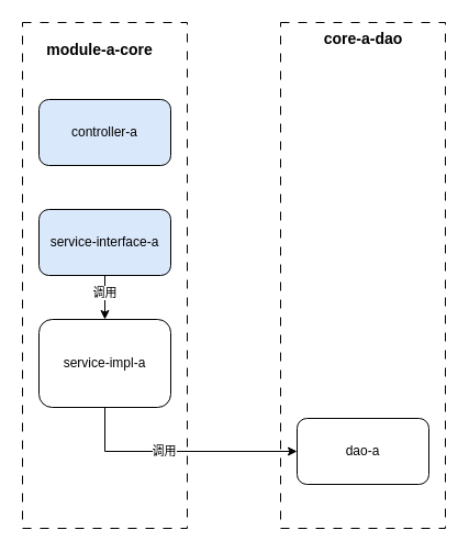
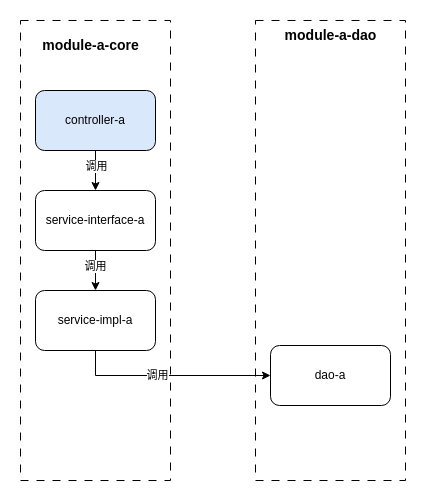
  <mxCell id="0" />
  <mxCell id="1" parent="0" />
  <mxCell id="2" value="" style="rounded=0;whiteSpace=wrap;html=1;dashed=1;dashPattern=8 8;" vertex="1" parent="1"><mxGeometry x="255" y="20" width="150" height="460" as="geometry" /></mxCell>
  <mxCell id="3" value="" style="rounded=0;whiteSpace=wrap;html=1;dashed=1;dashPattern=8 8;" parent="1" vertex="1"><mxGeometry x="20" y="20" width="150" height="460" as="geometry" /></mxCell>
+ <mxCell id="4" style="edgeStyle=orthogonalEdgeStyle;rounded=0;orthogonalLoop=1;jettySize=auto;html=1;exitX=0.5;exitY=1;exitDx=0;exitDy=0;" parent="1" source="6" target="9" edge="1"><mxGeometry relative="1" as="geometry" /></mxCell>
+ <mxCell id="5" value="调用" style="edgeLabel;html=1;align=center;verticalAlign=middle;resizable=0;points=[];" parent="4" vertex="1" connectable="0"><mxGeometry x="-0.226" relative="1" as="geometry"><mxPoint as="offset" /></mxGeometry></mxCell>
  <mxCell id="6" value="&lt;span style=&quot;background-color: transparent; color: light-dark(rgb(0, 0, 0), rgb(255, 255, 255));&quot;&gt;controller-a&lt;/span&gt;" style="rounded=1;whiteSpace=wrap;html=1;fillColor=#dae8fc;" parent="1" vertex="1"><mxGeometry x="35" y="90" width="120" height="60" as="geometry" /></mxCell>
  <mxCell id="7" style="edgeStyle=orthogonalEdgeStyle;rounded=0;orthogonalLoop=1;jettySize=auto;html=1;exitX=0.5;exitY=1;exitDx=0;exitDy=0;" parent="1" source="9" target="12" edge="1"><mxGeometry relative="1" as="geometry" /></mxCell>
  <mxCell id="8" value="调用" style="edgeLabel;html=1;align=center;verticalAlign=middle;resizable=0;points=[];" parent="7" vertex="1" connectable="0"><mxGeometry x="-0.226" y="-1" relative="1" as="geometry"><mxPoint as="offset" /></mxGeometry></mxCell>
- <mxCell id="9" value="&lt;span style=&quot;background-color: transparent; color: light-dark(rgb(0, 0, 0), rgb(255, 255, 255));&quot;&gt;service-&lt;/span&gt;&lt;span style=&quot;background-color: transparent; color: light-dark(rgb(0, 0, 0), rgb(255, 255, 255));&quot;&gt;interface-a&lt;/span&gt;" style="rounded=1;whiteSpace=wrap;html=1;fillColor=#dae8fc;" parent="1" vertex="1"><mxGeometry x="35" y="190" width="120" height="60" as="geometry" /></mxCell>
+ <mxCell id="9" value="&lt;span style=&quot;background-color: transparent; color: light-dark(rgb(0, 0, 0), rgb(255, 255, 255));&quot;&gt;service-&lt;/span&gt;&lt;span style=&quot;background-color: transparent; color: light-dark(rgb(0, 0, 0), rgb(255, 255, 255));&quot;&gt;interface-a&lt;/span&gt;" style="rounded=1;whiteSpace=wrap;html=1;" parent="1" vertex="1"><mxGeometry x="35" y="190" width="120" height="60" as="geometry" /></mxCell>
  <mxCell id="10" style="edgeStyle=orthogonalEdgeStyle;rounded=0;orthogonalLoop=1;jettySize=auto;html=1;exitX=0.5;exitY=1;exitDx=0;exitDy=0;entryX=0;entryY=0.5;entryDx=0;entryDy=0;" parent="1" source="12" target="14" edge="1"><mxGeometry relative="1" as="geometry" /></mxCell>
  <mxCell id="11" value="调用" style="edgeLabel;html=1;align=center;verticalAlign=middle;resizable=0;points=[];" parent="10" vertex="1" connectable="0"><mxGeometry x="-0.139" y="1" relative="1" as="geometry"><mxPoint as="offset" /></mxGeometry></mxCell>
- <mxCell id="12" value="&lt;span style=&quot;background-color: transparent; color: light-dark(rgb(0, 0, 0), rgb(255, 255, 255));&quot;&gt;service-impl-a&lt;/span&gt;" style="rounded=1;whiteSpace=wrap;html=1;" parent="1" vertex="1"><mxGeometry x="35" y="290" width="120" height="80" as="geometry" /></mxCell>
+ <mxCell id="12" value="&lt;span style=&quot;background-color: transparent; color: light-dark(rgb(0, 0, 0), rgb(255, 255, 255));&quot;&gt;service-impl-a&lt;/span&gt;" style="rounded=1;whiteSpace=wrap;html=1;" parent="1" vertex="1"><mxGeometry x="35" y="290" width="120" height="60" as="geometry" /></mxCell>
  <mxCell id="13" value="&lt;b&gt;&lt;font style=&quot;font-size: 14px;&quot;&gt;module-a-core&lt;/font&gt;&lt;/b&gt;" style="text;html=1;align=center;verticalAlign=middle;whiteSpace=wrap;rounded=0;" parent="1" vertex="1"><mxGeometry x="23.75" y="30" width="132.5" height="30" as="geometry" /></mxCell>
- <mxCell id="14" value="&lt;span style=&quot;background-color: transparent; color: light-dark(rgb(0, 0, 0), rgb(255, 255, 255));&quot;&gt;dao-a&lt;/span&gt;" style="rounded=1;whiteSpace=wrap;html=1;" parent="1" vertex="1"><mxGeometry x="270" y="380" width="120" height="60" as="geometry" /></mxCell>
- <mxCell id="15" value="&lt;b&gt;&lt;font style=&quot;font-size: 14px;&quot;&gt;core-a-dao&lt;/font&gt;&lt;/b&gt;" style="text;html=1;align=center;verticalAlign=middle;whiteSpace=wrap;rounded=0;" vertex="1" parent="1"><mxGeometry x="263.75" y="20" width="132.5" height="30" as="geometry" /></mxCell>
+ <mxCell id="14" value="&lt;span style=&quot;background-color: transparent; color: light-dark(rgb(0, 0, 0), rgb(255, 255, 255));&quot;&gt;dao-a&lt;/span&gt;" style="rounded=1;whiteSpace=wrap;html=1;" parent="1" vertex="1"><mxGeometry x="270" y="345" width="120" height="60" as="geometry" /></mxCell>
+ <mxCell id="15" value="&lt;b&gt;&lt;font style=&quot;font-size: 14px;&quot;&gt;module-a-dao&lt;/font&gt;&lt;/b&gt;" style="text;html=1;align=center;verticalAlign=middle;whiteSpace=wrap;rounded=0;" vertex="1" parent="1"><mxGeometry x="263.75" y="20" width="132.5" height="30" as="geometry" /></mxCell>
